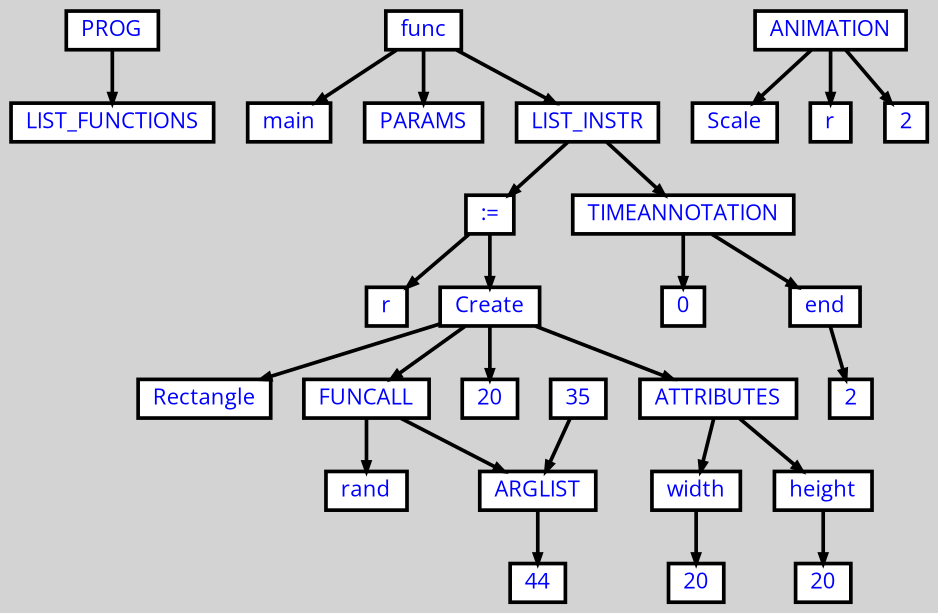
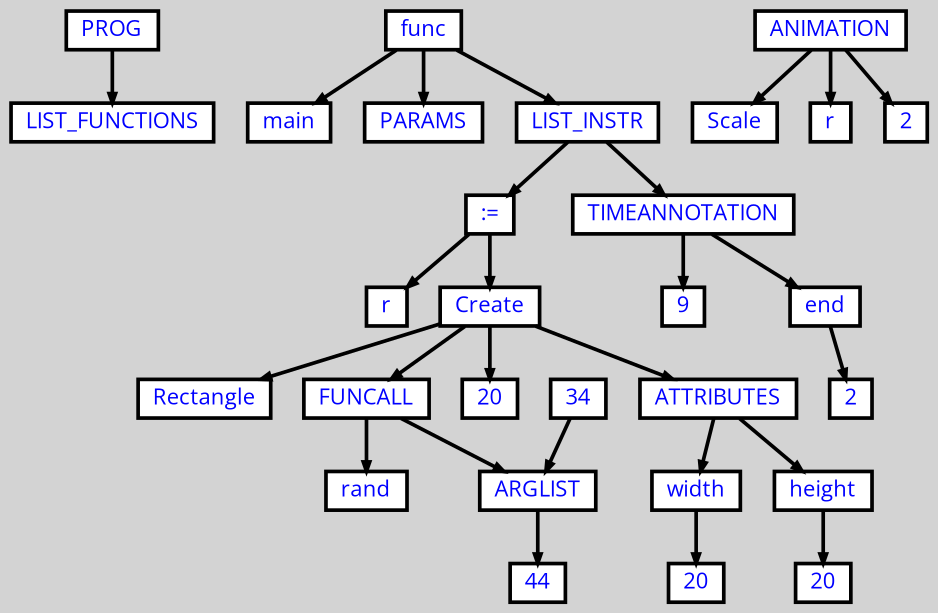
  digraph {
    bgcolor=lightgrey
    fontname="Open Sans"
    ordering=out
    ranksep=.4
    node [color=black fillcolor=white fixedsize=false fontcolor=blue fontname="Open Sans" fontsize=12 shape=box style="filled, solid, bold"]
    edge [arrowsize=.5 color=black fontname="Open Sans" style=bold]
    n1 [height=.25 label=PROG width=.25]
    n2 [height=.25 label=LIST_FUNCTIONS width=.25]
    n3 [height=.25 label=func width=.25]
    n4 [height=.25 label=main width=.25]
    n5 [height=.25 label=PARAMS width=.25]
    n6 [height=.25 label=LIST_INSTR width=.25]
    n7 [height=.25 label=":=" width=.25]
    n8 [height=.25 label=TIMEANNOTATION width=.25]
    n9 [height=.25 label=r width=.25]
    n10 [height=.25 label=Create width=.25]
-   n11 [height=.25 label=0 width=.25]
+   n11 [height=.25 label=9 width=.25]
    n12 [height=.25 label=end width=.25]
    n13 [height=.25 label=ANIMATION width=.25]
    n14 [height=.25 label=Scale width=.25]
    n15 [height=.25 label=r width=.25]
    n16 [height=.25 label=2 width=.25]
    n17 [height=.25 label=Rectangle width=.25]
    n18 [height=.25 label=FUNCALL width=.25]
    n19 [height=.25 label=20 width=.25]
    n20 [height=.25 label=ATTRIBUTES width=.25]
    n21 [height=.25 label=rand width=.25]
    n22 [height=.25 label=ARGLIST width=.25]
    n23 [height=.25 label=width width=.25]
    n24 [height=.25 label=height width=.25]
    n25 [height=.25 label=44 width=.25]
-   n26 [height=.25 label=35 width=.25]
+   n26 [height=.25 label=34 width=.25]
    n27 [height=.25 label=20 width=.25]
    n28 [height=.25 label=20 width=.25]
    n29 [height=.25 label=2 width=.25]
    n1 -> n2
    n3 -> n4
    n3 -> n5
    n3 -> n6
    n6 -> n7
    n6 -> n8
    n7 -> n9
    n7 -> n10
    n8 -> n11
    n8 -> n12
    n10 -> n17
    n10 -> n18
    n10 -> n19
    n10 -> n20
    n12 -> n29
    n13 -> n14
    n13 -> n15
    n13 -> n16
    n18 -> n21
    n18 -> n22
    n20 -> n23
    n20 -> n24
    n22 -> n25
    n23 -> n27
    n24 -> n28
    n26 -> n22
  }
